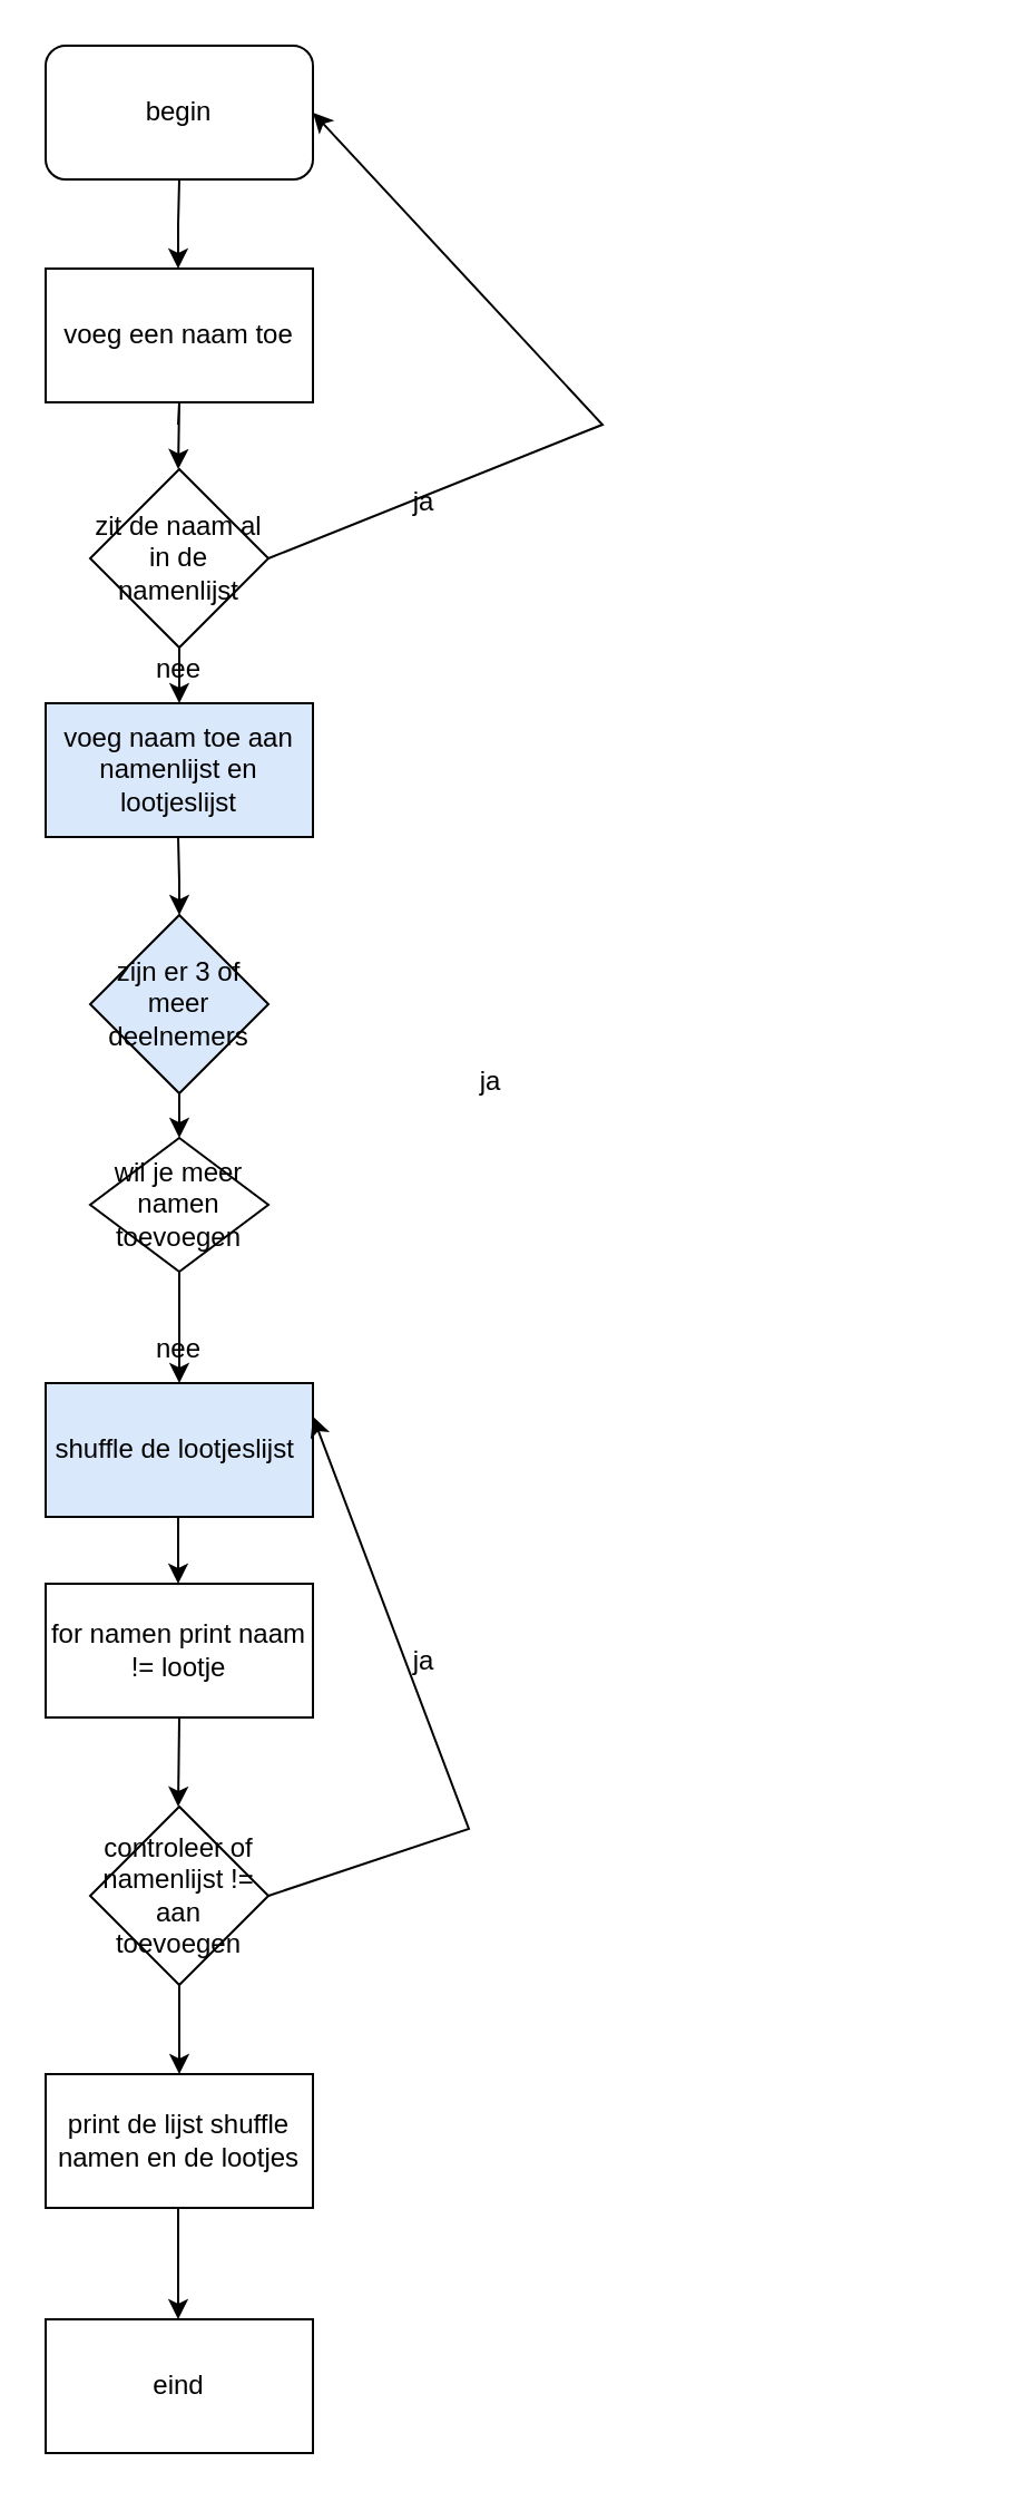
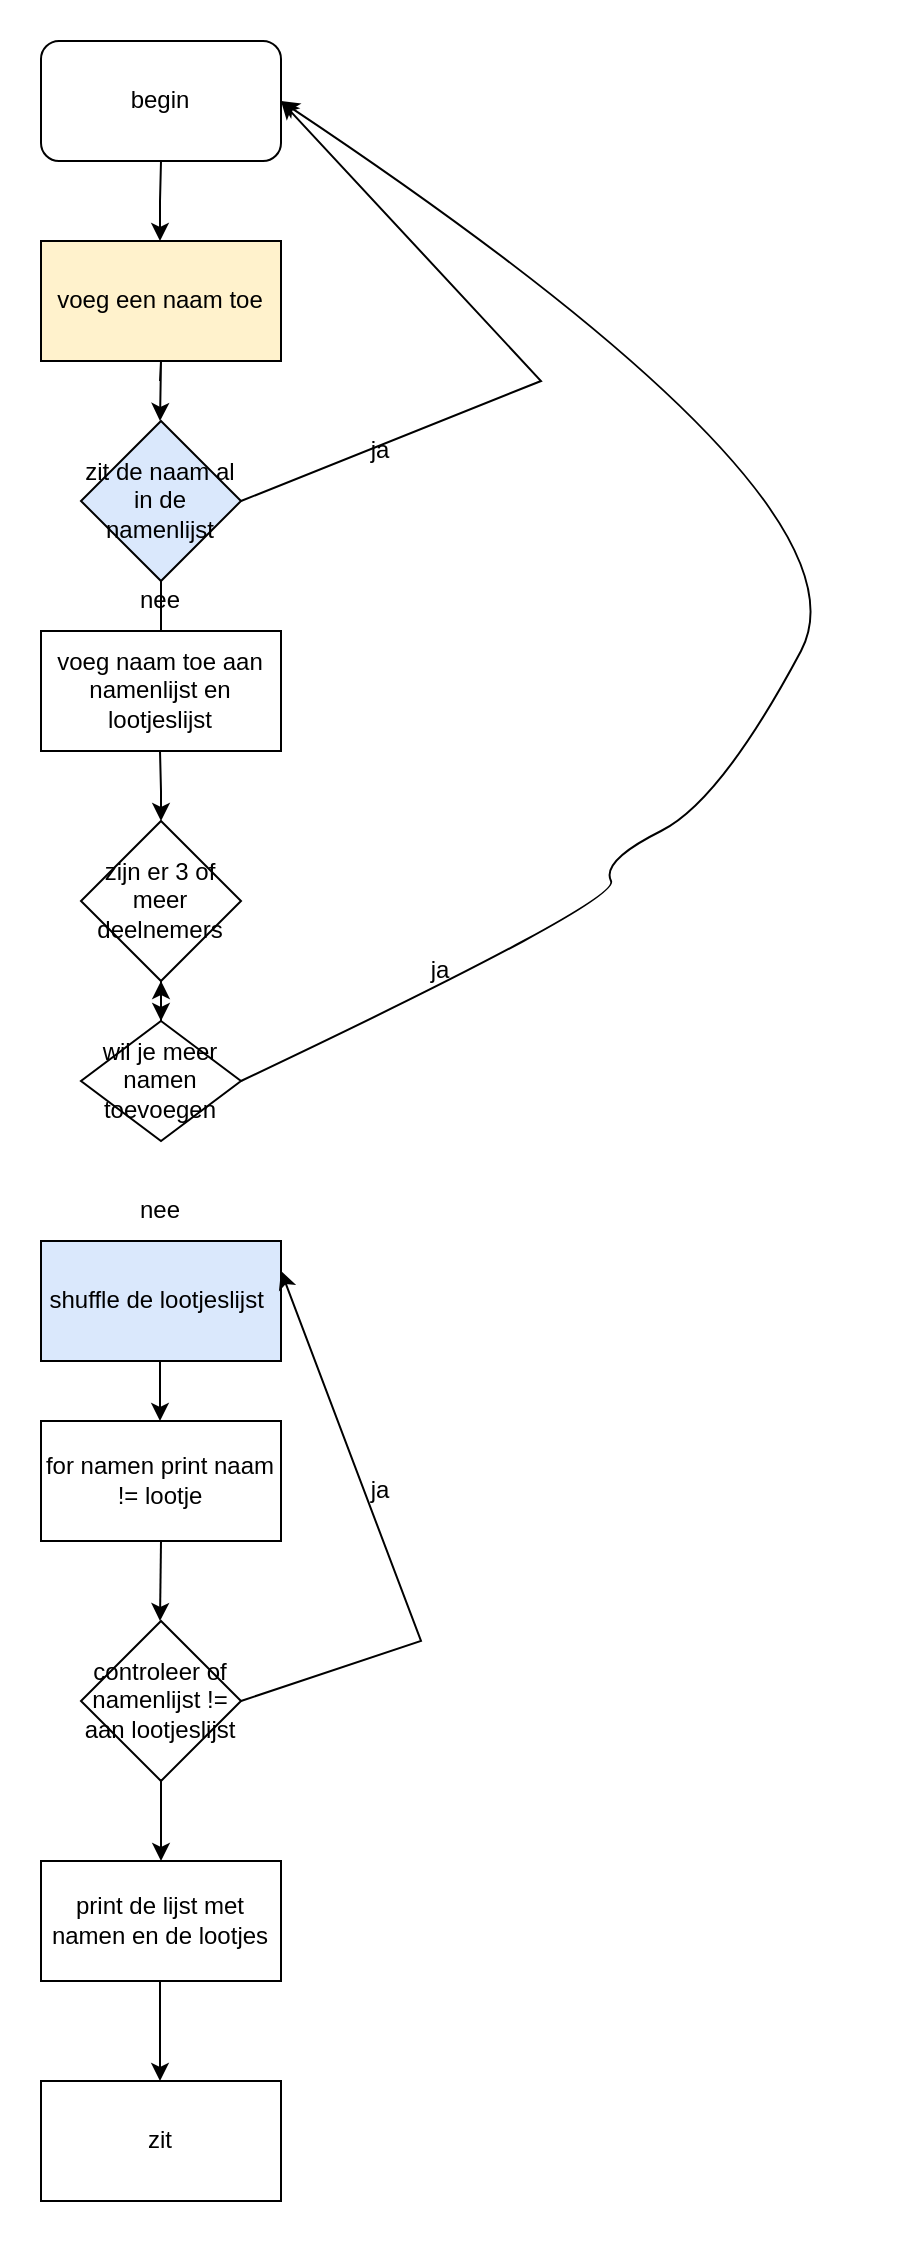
  <mxCell id="0" />
  <mxCell id="1" parent="0" />
  <mxCell id="2" value="begin" style="whiteSpace=wrap;html=1;rounded=1;" parent="1" vertex="1"><mxGeometry x="20" y="20" width="120" height="60" as="geometry" /></mxCell>
- <mxCell id="3" value="voeg een naam toe" style="rounded=0;whiteSpace=wrap;html=1;" parent="1" vertex="1"><mxGeometry x="20" y="120" width="120" height="60" as="geometry" /></mxCell>
- <mxCell id="4" value="print de lijst shuffle namen en de lootjes" style="rounded=0;whiteSpace=wrap;html=1;" parent="1" vertex="1"><mxGeometry x="20" y="930" width="120" height="60" as="geometry" /></mxCell>
- <mxCell id="5" value="eind" style="rounded=0;whiteSpace=wrap;html=1;" parent="1" vertex="1"><mxGeometry x="20" y="1040" width="120" height="60" as="geometry" /></mxCell>
- <mxCell id="6" value="voeg naam toe aan namenlijst en lootjeslijst" style="rounded=0;whiteSpace=wrap;html=1;fillColor=#dae8fc;" parent="1" vertex="1"><mxGeometry x="20" y="315" width="120" height="60" as="geometry" /></mxCell>
+ <mxCell id="3" value="voeg een naam toe" style="rounded=0;whiteSpace=wrap;html=1;fillColor=#fff2cc;" parent="1" vertex="1"><mxGeometry x="20" y="120" width="120" height="60" as="geometry" /></mxCell>
+ <mxCell id="4" value="print de lijst met namen en de lootjes" style="rounded=0;whiteSpace=wrap;html=1;" parent="1" vertex="1"><mxGeometry x="20" y="930" width="120" height="60" as="geometry" /></mxCell>
+ <mxCell id="5" value="zit" style="rounded=0;whiteSpace=wrap;html=1;" parent="1" vertex="1"><mxGeometry x="20" y="1040" width="120" height="60" as="geometry" /></mxCell>
+ <mxCell id="6" value="voeg naam toe aan namenlijst en lootjeslijst" style="rounded=0;whiteSpace=wrap;html=1;" parent="1" vertex="1"><mxGeometry x="20" y="315" width="120" height="60" as="geometry" /></mxCell>
  <mxCell id="7" value="" style="endArrow=classic;html=1;rounded=0;exitX=0.5;exitY=1;exitDx=0;exitDy=0;" parent="1" source="2" edge="1"><mxGeometry width="50" height="50" relative="1" as="geometry"><mxPoint x="79.5" y="90" as="sourcePoint" /><mxPoint x="79.5" y="120" as="targetPoint" /><Array as="points"><mxPoint x="79.5" y="100" /></Array></mxGeometry></mxCell>
- <mxCell id="8" value="" style="endArrow=classic;html=1;rounded=0;exitX=0.5;exitY=1;exitDx=0;exitDy=0;" parent="1" source="15" target="6" edge="1"><mxGeometry width="50" height="50" relative="1" as="geometry"><mxPoint x="-60" y="330" as="sourcePoint" /><mxPoint x="310" y="350" as="targetPoint" /><Array as="points" /></mxGeometry></mxCell>
+ <mxCell id="8" value="" style="endArrow=none;html=1;rounded=0;exitX=0.5;exitY=1;exitDx=0;exitDy=0;" parent="1" source="15" target="6" edge="1"><mxGeometry width="50" height="50" relative="1" as="geometry"><mxPoint x="-60" y="330" as="sourcePoint" /><mxPoint x="310" y="350" as="targetPoint" /><Array as="points" /></mxGeometry></mxCell>
  <mxCell id="9" value="" style="endArrow=classic;html=1;rounded=0;entryX=0.5;entryY=0;entryDx=0;entryDy=0;exitX=0.5;exitY=1;exitDx=0;exitDy=0;" parent="1" target="23" edge="1"><mxGeometry width="50" height="50" relative="1" as="geometry"><mxPoint x="80" y="470" as="sourcePoint" /><mxPoint x="310" y="430" as="targetPoint" /></mxGeometry></mxCell>
  <mxCell id="10" value="" style="endArrow=classic;html=1;rounded=0;entryX=0.5;entryY=0;entryDx=0;entryDy=0;" parent="1" edge="1"><mxGeometry x="1" y="-14" width="50" height="50" relative="1" as="geometry"><mxPoint x="80" y="770" as="sourcePoint" /><mxPoint x="79.5" y="810" as="targetPoint" /><Array as="points" /><mxPoint x="5" y="10" as="offset" /></mxGeometry></mxCell>
  <mxCell id="11" value="" style="endArrow=classic;html=1;rounded=0;exitX=1;exitY=0.5;exitDx=0;exitDy=0;" parent="1" source="14" edge="1"><mxGeometry width="50" height="50" relative="1" as="geometry"><mxPoint x="80" y="1010" as="sourcePoint" /><mxPoint x="80" y="930" as="targetPoint" /></mxGeometry></mxCell>
+ <mxCell id="12" value="" style="curved=1;endArrow=classic;html=1;rounded=0;entryX=1;entryY=0.5;entryDx=0;entryDy=0;exitX=1;exitY=0.5;exitDx=0;exitDy=0;" parent="1" source="23" target="2" edge="1"><mxGeometry width="50" height="50" relative="1" as="geometry"><mxPoint x="160" y="490" as="sourcePoint" /><mxPoint x="310" y="400" as="targetPoint" /><Array as="points"><mxPoint x="310" y="450" /><mxPoint x="300" y="430" /><mxPoint x="360" y="400" /><mxPoint x="440" y="250" /></Array></mxGeometry></mxCell>
  <mxCell id="13" value="ja" style="text;html=1;strokeColor=none;fillColor=none;align=center;verticalAlign=middle;whiteSpace=wrap;rounded=0;" parent="1" vertex="1"><mxGeometry x="190" y="470" width="60" height="30" as="geometry" /></mxCell>
- <mxCell id="14" value="controleer of namenlijst != aan toevoegen" style="rhombus;whiteSpace=wrap;html=1;direction=south;" parent="1" vertex="1"><mxGeometry x="40" y="810" width="80" height="80" as="geometry" /></mxCell>
- <mxCell id="15" value="zit de naam al in de namenlijst" style="rhombus;whiteSpace=wrap;html=1;" parent="1" vertex="1"><mxGeometry x="40" y="210" width="80" height="80" as="geometry" /></mxCell>
+ <mxCell id="14" value="controleer of namenlijst != aan lootjeslijst" style="rhombus;whiteSpace=wrap;html=1;direction=south;" parent="1" vertex="1"><mxGeometry x="40" y="810" width="80" height="80" as="geometry" /></mxCell>
+ <mxCell id="15" value="zit de naam al in de namenlijst" style="rhombus;whiteSpace=wrap;html=1;fillColor=#dae8fc;" parent="1" vertex="1"><mxGeometry x="40" y="210" width="80" height="80" as="geometry" /></mxCell>
  <mxCell id="16" value="" style="endArrow=classic;html=1;rounded=0;" parent="1" edge="1"><mxGeometry width="50" height="50" relative="1" as="geometry"><mxPoint x="79.5" y="190" as="sourcePoint" /><mxPoint x="79.5" y="210" as="targetPoint" /><Array as="points"><mxPoint x="80" y="180" /></Array></mxGeometry></mxCell>
  <mxCell id="17" value="nee" style="text;html=1;strokeColor=none;fillColor=none;align=center;verticalAlign=middle;whiteSpace=wrap;rounded=0;" parent="1" vertex="1"><mxGeometry x="50" y="285" width="60" height="30" as="geometry" /></mxCell>
- <mxCell id="18" value="zijn er 3 of meer deelnemers" style="rhombus;whiteSpace=wrap;html=1;fillColor=#dae8fc;" parent="1" vertex="1"><mxGeometry x="40" y="410" width="80" height="80" as="geometry" /></mxCell>
+ <mxCell id="18" value="zijn er 3 of meer deelnemers" style="rhombus;whiteSpace=wrap;html=1;" parent="1" vertex="1"><mxGeometry x="40" y="410" width="80" height="80" as="geometry" /></mxCell>
  <mxCell id="19" value="for namen print naam != lootje" style="rounded=0;whiteSpace=wrap;html=1;" parent="1" vertex="1"><mxGeometry x="20" y="710" width="120" height="60" as="geometry" /></mxCell>
  <mxCell id="20" value="" style="endArrow=classic;html=1;rounded=0;entryX=1;entryY=0.5;entryDx=0;entryDy=0;" parent="1" target="2" edge="1"><mxGeometry width="50" height="50" relative="1" as="geometry"><mxPoint x="120" y="250" as="sourcePoint" /><mxPoint x="270" y="90" as="targetPoint" /><Array as="points"><mxPoint x="270" y="190" /></Array></mxGeometry></mxCell>
  <mxCell id="21" value="ja" style="text;html=1;strokeColor=none;fillColor=none;align=center;verticalAlign=middle;whiteSpace=wrap;rounded=0;" parent="1" vertex="1"><mxGeometry x="160" y="210" width="60" height="30" as="geometry" /></mxCell>
  <mxCell id="22" value="shuffle de lootjeslijst&amp;nbsp;" style="rounded=0;whiteSpace=wrap;html=1;fillColor=#dae8fc;" parent="1" vertex="1"><mxGeometry x="20" y="620" width="120" height="60" as="geometry" /></mxCell>
  <mxCell id="23" value="wil je meer namen toevoegen" style="rhombus;whiteSpace=wrap;html=1;" parent="1" vertex="1"><mxGeometry x="40" y="510" width="80" height="60" as="geometry" /></mxCell>
  <mxCell id="24" value="" style="endArrow=classic;html=1;rounded=0;entryX=0.5;entryY=0;entryDx=0;entryDy=0;" parent="1" target="18" edge="1"><mxGeometry width="50" height="50" relative="1" as="geometry"><mxPoint x="79.5" y="375" as="sourcePoint" /><mxPoint x="79.5" y="405" as="targetPoint" /><Array as="points"><mxPoint x="80" y="395" /></Array></mxGeometry></mxCell>
- <mxCell id="25" value="" style="endArrow=classic;html=1;rounded=0;entryX=0.5;entryY=0;entryDx=0;entryDy=0;" parent="1" source="23" target="22" edge="1"><mxGeometry width="50" height="50" relative="1" as="geometry"><mxPoint x="110" y="610" as="sourcePoint" /><mxPoint x="160" y="560" as="targetPoint" /></mxGeometry></mxCell>
+ <mxCell id="25" value="" style="endArrow=classic;html=1;rounded=0;" parent="1" source="23" target="18" edge="1"><mxGeometry width="50" height="50" relative="1" as="geometry"><mxPoint x="110" y="610" as="sourcePoint" /><mxPoint x="160" y="560" as="targetPoint" /></mxGeometry></mxCell>
  <mxCell id="26" value="nee" style="text;html=1;strokeColor=none;fillColor=none;align=center;verticalAlign=middle;whiteSpace=wrap;rounded=0;" parent="1" vertex="1"><mxGeometry x="50" y="590" width="60" height="30" as="geometry" /></mxCell>
  <mxCell id="27" value="" style="endArrow=classic;html=1;rounded=0;" parent="1" edge="1"><mxGeometry width="50" height="50" relative="1" as="geometry"><mxPoint x="79.5" y="990" as="sourcePoint" /><mxPoint x="79.5" y="1040" as="targetPoint" /></mxGeometry></mxCell>
  <mxCell id="28" value="" style="endArrow=classic;html=1;rounded=0;" parent="1" edge="1"><mxGeometry width="50" height="50" relative="1" as="geometry"><mxPoint x="79.5" y="680" as="sourcePoint" /><mxPoint x="79.5" y="710" as="targetPoint" /></mxGeometry></mxCell>
  <mxCell id="29" value="" style="endArrow=classic;html=1;rounded=0;entryX=1;entryY=0.25;entryDx=0;entryDy=0;" parent="1" target="22" edge="1"><mxGeometry width="50" height="50" relative="1" as="geometry"><mxPoint x="120" y="850" as="sourcePoint" /><mxPoint x="230" y="720" as="targetPoint" /><Array as="points"><mxPoint x="210" y="820" /></Array></mxGeometry></mxCell>
  <mxCell id="30" value="ja" style="text;html=1;strokeColor=none;fillColor=none;align=center;verticalAlign=middle;whiteSpace=wrap;rounded=0;" parent="1" vertex="1"><mxGeometry x="160" y="730" width="60" height="30" as="geometry" /></mxCell>
